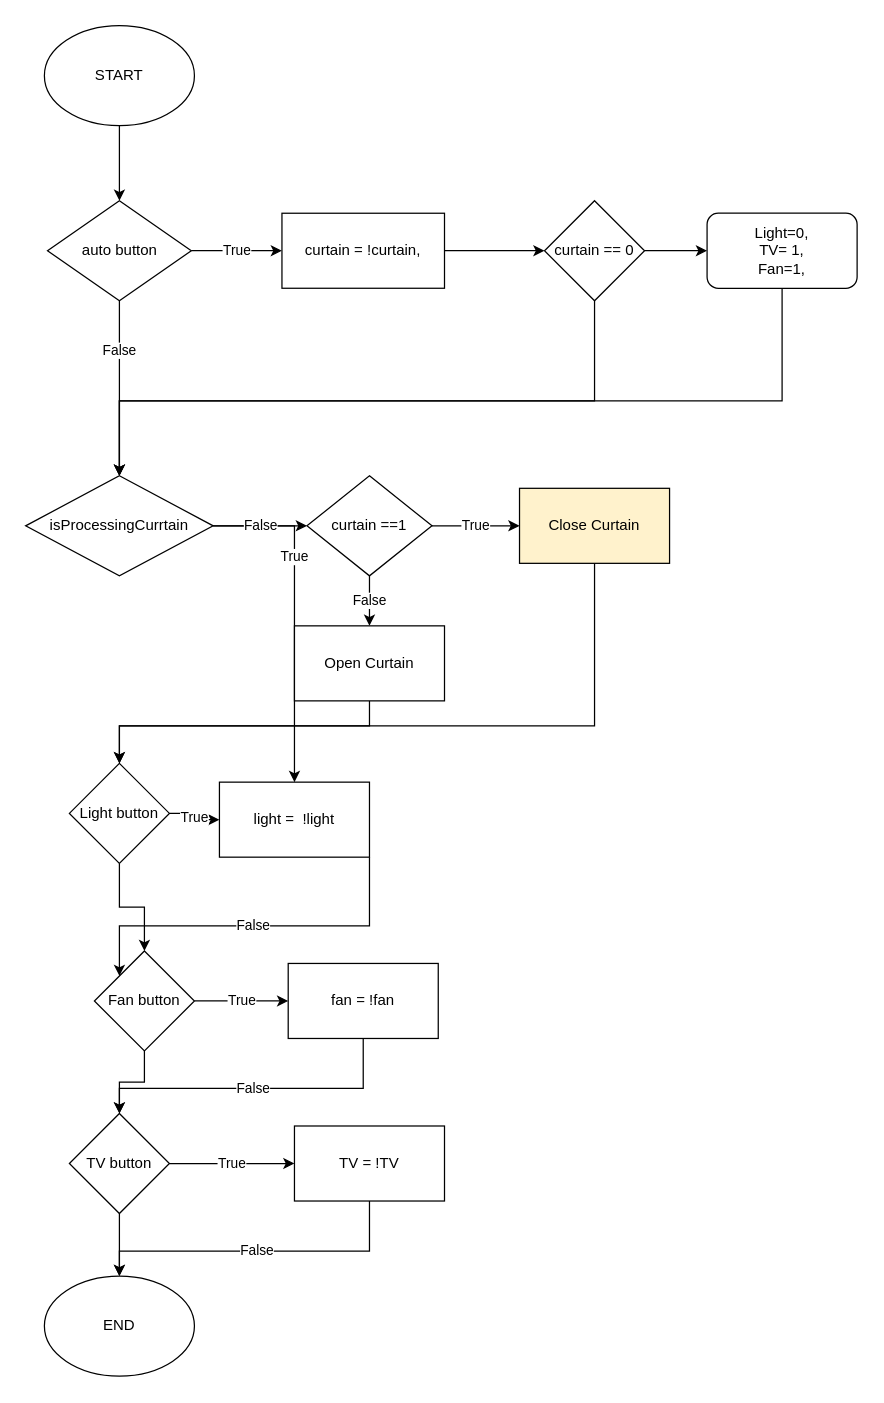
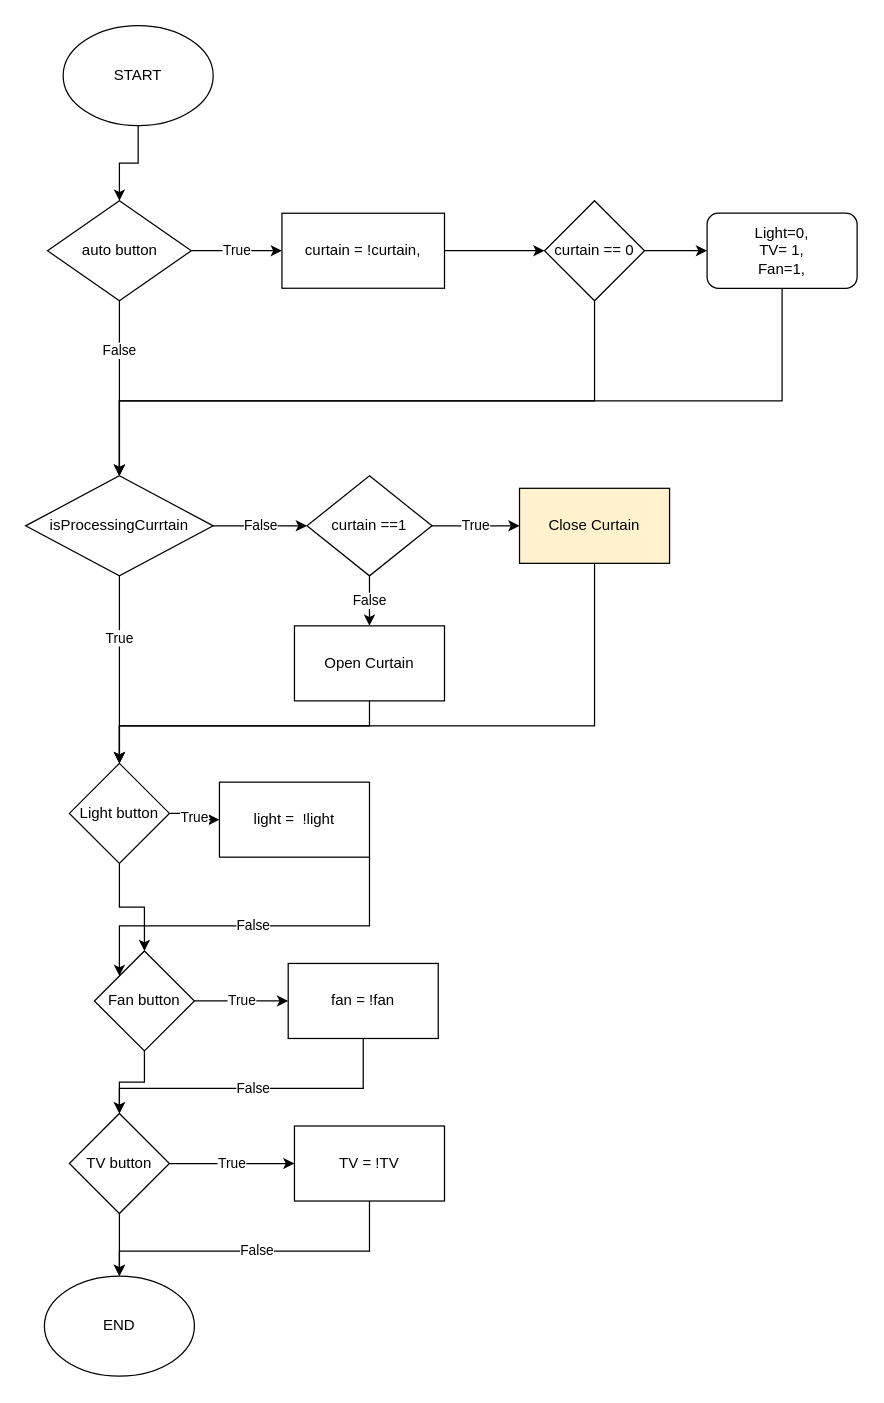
  <mxCell id="0" />
  <mxCell id="1" parent="0" />
  <mxCell id="2" value="" style="edgeStyle=orthogonalEdgeStyle;rounded=0;orthogonalLoop=1;jettySize=auto;html=1;" edge="1" parent="1" source="3" target="9"><mxGeometry relative="1" as="geometry" /></mxCell>
- <mxCell id="3" value="START" style="ellipse;whiteSpace=wrap;html=1;" vertex="1" parent="1"><mxGeometry x="35" y="20" width="120" height="80" as="geometry" /></mxCell>
+ <mxCell id="3" value="START" style="ellipse;whiteSpace=wrap;html=1;" vertex="1" parent="1"><mxGeometry x="50" y="20" width="120" height="80" as="geometry" /></mxCell>
  <mxCell id="4" value="True" style="edgeStyle=orthogonalEdgeStyle;rounded=0;orthogonalLoop=1;jettySize=auto;html=1;" edge="1" parent="1" source="6" target="16"><mxGeometry relative="1" as="geometry" /></mxCell>
  <mxCell id="5" value="False" style="edgeStyle=orthogonalEdgeStyle;rounded=0;orthogonalLoop=1;jettySize=auto;html=1;" edge="1" parent="1" source="6" target="18"><mxGeometry relative="1" as="geometry" /></mxCell>
  <mxCell id="6" value="curtain ==1" style="rhombus;whiteSpace=wrap;html=1;" vertex="1" parent="1"><mxGeometry x="245" y="380" width="100" height="80" as="geometry" /></mxCell>
  <mxCell id="7" value="False" style="edgeStyle=orthogonalEdgeStyle;rounded=0;orthogonalLoop=1;jettySize=auto;html=1;" edge="1" parent="1" source="9" target="14"><mxGeometry x="-0.429" relative="1" as="geometry"><mxPoint as="offset" /></mxGeometry></mxCell>
  <mxCell id="8" value="True" style="edgeStyle=orthogonalEdgeStyle;rounded=0;orthogonalLoop=1;jettySize=auto;html=1;" edge="1" parent="1" source="9" target="11"><mxGeometry relative="1" as="geometry" /></mxCell>
  <mxCell id="9" value="auto button" style="rhombus;whiteSpace=wrap;html=1;" vertex="1" parent="1"><mxGeometry x="37.5" y="160" width="115" height="80" as="geometry" /></mxCell>
  <mxCell id="10" value="" style="edgeStyle=orthogonalEdgeStyle;rounded=0;orthogonalLoop=1;jettySize=auto;html=1;" edge="1" parent="1" source="11" target="21"><mxGeometry relative="1" as="geometry" /></mxCell>
  <mxCell id="11" value="curtain = !curtain,&lt;br&gt;" style="rounded=0;whiteSpace=wrap;html=1;" vertex="1" parent="1"><mxGeometry x="225" y="170" width="130" height="60" as="geometry" /></mxCell>
- <mxCell id="12" value="True" style="edgeStyle=orthogonalEdgeStyle;rounded=0;orthogonalLoop=1;jettySize=auto;html=1;" edge="1" parent="1" source="14" target="34"><mxGeometry x="-0.333" relative="1" as="geometry"><mxPoint x="95" y="570" as="targetPoint" /><mxPoint as="offset" /></mxGeometry></mxCell>
+ <mxCell id="12" value="True" style="edgeStyle=orthogonalEdgeStyle;rounded=0;orthogonalLoop=1;jettySize=auto;html=1;entryX=0.5;entryY=0;entryDx=0;entryDy=0;" edge="1" parent="1" source="14" target="26"><mxGeometry x="-0.333" relative="1" as="geometry"><mxPoint x="95" y="570" as="targetPoint" /><mxPoint as="offset" /></mxGeometry></mxCell>
  <mxCell id="13" value="False" style="edgeStyle=orthogonalEdgeStyle;rounded=0;orthogonalLoop=1;jettySize=auto;html=1;exitX=1;exitY=0.5;exitDx=0;exitDy=0;" edge="1" parent="1" source="14" target="6"><mxGeometry relative="1" as="geometry"><mxPoint x="170" y="500" as="sourcePoint" /></mxGeometry></mxCell>
  <mxCell id="14" value="isProcessingCurrtain" style="rhombus;whiteSpace=wrap;html=1;" vertex="1" parent="1"><mxGeometry x="20" y="380" width="150" height="80" as="geometry" /></mxCell>
  <mxCell id="15" style="edgeStyle=orthogonalEdgeStyle;rounded=0;orthogonalLoop=1;jettySize=auto;html=1;entryX=0.5;entryY=0;entryDx=0;entryDy=0;" edge="1" parent="1" source="16" target="26"><mxGeometry relative="1" as="geometry"><Array as="points"><mxPoint x="475" y="580" /><mxPoint x="95" y="580" /></Array></mxGeometry></mxCell>
  <mxCell id="16" value="Close Curtain" style="rounded=0;whiteSpace=wrap;html=1;fillColor=#fff2cc;" vertex="1" parent="1"><mxGeometry x="415" y="390" width="120" height="60" as="geometry" /></mxCell>
  <mxCell id="17" style="edgeStyle=orthogonalEdgeStyle;rounded=0;orthogonalLoop=1;jettySize=auto;html=1;" edge="1" parent="1" source="18" target="26"><mxGeometry relative="1" as="geometry"><Array as="points"><mxPoint x="295" y="580" /><mxPoint x="95" y="580" /></Array></mxGeometry></mxCell>
  <mxCell id="18" value="Open Curtain" style="rounded=0;whiteSpace=wrap;html=1;" vertex="1" parent="1"><mxGeometry x="235" y="500" width="120" height="60" as="geometry" /></mxCell>
  <mxCell id="19" value="" style="edgeStyle=orthogonalEdgeStyle;rounded=0;orthogonalLoop=1;jettySize=auto;html=1;" edge="1" parent="1" source="21" target="23"><mxGeometry relative="1" as="geometry" /></mxCell>
  <mxCell id="20" style="edgeStyle=orthogonalEdgeStyle;rounded=0;orthogonalLoop=1;jettySize=auto;html=1;entryX=0.5;entryY=0;entryDx=0;entryDy=0;" edge="1" parent="1" source="21" target="14"><mxGeometry relative="1" as="geometry"><Array as="points"><mxPoint x="475" y="320" /><mxPoint x="95" y="320" /></Array></mxGeometry></mxCell>
  <mxCell id="21" value="curtain == 0" style="rhombus;whiteSpace=wrap;html=1;" vertex="1" parent="1"><mxGeometry x="435" y="160" width="80" height="80" as="geometry" /></mxCell>
  <mxCell id="22" style="edgeStyle=orthogonalEdgeStyle;rounded=0;orthogonalLoop=1;jettySize=auto;html=1;entryX=0.5;entryY=0;entryDx=0;entryDy=0;" edge="1" parent="1" source="23" target="14"><mxGeometry relative="1" as="geometry"><Array as="points"><mxPoint x="625" y="320" /><mxPoint x="95" y="320" /></Array></mxGeometry></mxCell>
  <mxCell id="23" value="Light=0,&lt;br&gt;TV= 1,&lt;br&gt;Fan=1," style="rounded=1;whiteSpace=wrap;html=1;" vertex="1" parent="1"><mxGeometry x="565" y="170" width="120" height="60" as="geometry" /></mxCell>
  <mxCell id="24" value="" style="edgeStyle=orthogonalEdgeStyle;rounded=0;orthogonalLoop=1;jettySize=auto;html=1;" edge="1" parent="1" source="26" target="32"><mxGeometry relative="1" as="geometry" /></mxCell>
  <mxCell id="25" value="True" style="edgeStyle=orthogonalEdgeStyle;rounded=0;orthogonalLoop=1;jettySize=auto;html=1;" edge="1" parent="1" source="26" target="34"><mxGeometry relative="1" as="geometry" /></mxCell>
  <mxCell id="26" value="Light button" style="rhombus;whiteSpace=wrap;html=1;" vertex="1" parent="1"><mxGeometry x="55" y="610" width="80" height="80" as="geometry" /></mxCell>
  <mxCell id="27" value="" style="edgeStyle=orthogonalEdgeStyle;rounded=0;orthogonalLoop=1;jettySize=auto;html=1;" edge="1" parent="1" source="29" target="39"><mxGeometry relative="1" as="geometry" /></mxCell>
  <mxCell id="28" value="True" style="edgeStyle=orthogonalEdgeStyle;rounded=0;orthogonalLoop=1;jettySize=auto;html=1;" edge="1" parent="1" source="29" target="38"><mxGeometry relative="1" as="geometry" /></mxCell>
  <mxCell id="29" value="TV button" style="rhombus;whiteSpace=wrap;html=1;" vertex="1" parent="1"><mxGeometry x="55" y="890" width="80" height="80" as="geometry" /></mxCell>
  <mxCell id="30" value="" style="edgeStyle=orthogonalEdgeStyle;rounded=0;orthogonalLoop=1;jettySize=auto;html=1;" edge="1" parent="1" source="32" target="29"><mxGeometry relative="1" as="geometry" /></mxCell>
  <mxCell id="31" value="True" style="edgeStyle=orthogonalEdgeStyle;rounded=0;orthogonalLoop=1;jettySize=auto;html=1;" edge="1" parent="1" source="32" target="36"><mxGeometry relative="1" as="geometry" /></mxCell>
  <mxCell id="32" value="Fan button" style="rhombus;whiteSpace=wrap;html=1;" vertex="1" parent="1"><mxGeometry x="75" y="760" width="80" height="80" as="geometry" /></mxCell>
  <mxCell id="33" value="False" style="edgeStyle=orthogonalEdgeStyle;rounded=0;orthogonalLoop=1;jettySize=auto;html=1;" edge="1" parent="1" source="34" target="32"><mxGeometry relative="1" as="geometry"><Array as="points"><mxPoint x="295" y="740" /><mxPoint x="95" y="740" /></Array></mxGeometry></mxCell>
  <mxCell id="34" value="light =&amp;nbsp; !light" style="rounded=0;whiteSpace=wrap;html=1;" vertex="1" parent="1"><mxGeometry x="175" y="625" width="120" height="60" as="geometry" /></mxCell>
  <mxCell id="35" value="False" style="edgeStyle=orthogonalEdgeStyle;rounded=0;orthogonalLoop=1;jettySize=auto;html=1;" edge="1" parent="1" source="36" target="29"><mxGeometry relative="1" as="geometry"><Array as="points"><mxPoint x="290" y="870" /><mxPoint x="95" y="870" /></Array></mxGeometry></mxCell>
  <mxCell id="36" value="fan = !fan" style="rounded=0;whiteSpace=wrap;html=1;" vertex="1" parent="1"><mxGeometry x="230" y="770" width="120" height="60" as="geometry" /></mxCell>
  <mxCell id="37" value="False" style="edgeStyle=orthogonalEdgeStyle;rounded=0;orthogonalLoop=1;jettySize=auto;html=1;" edge="1" parent="1" source="38" target="39"><mxGeometry relative="1" as="geometry"><Array as="points"><mxPoint x="295" y="1000" /><mxPoint x="95" y="1000" /></Array></mxGeometry></mxCell>
  <mxCell id="38" value="TV = !TV" style="rounded=0;whiteSpace=wrap;html=1;" vertex="1" parent="1"><mxGeometry x="235" y="900" width="120" height="60" as="geometry" /></mxCell>
  <mxCell id="39" value="END" style="ellipse;whiteSpace=wrap;html=1;" vertex="1" parent="1"><mxGeometry x="35" y="1020" width="120" height="80" as="geometry" /></mxCell>
